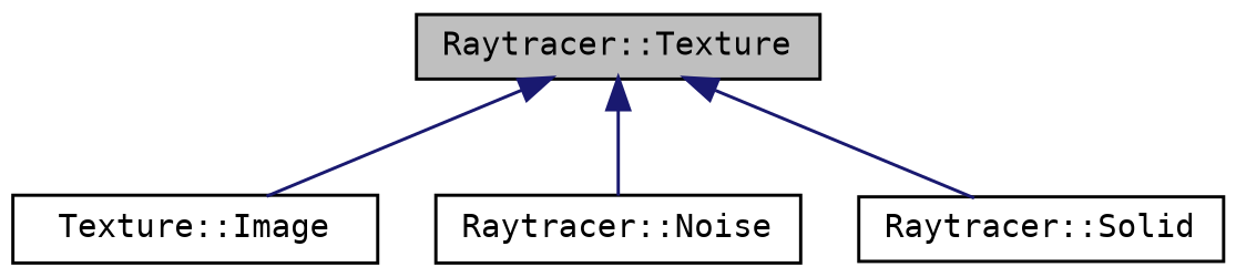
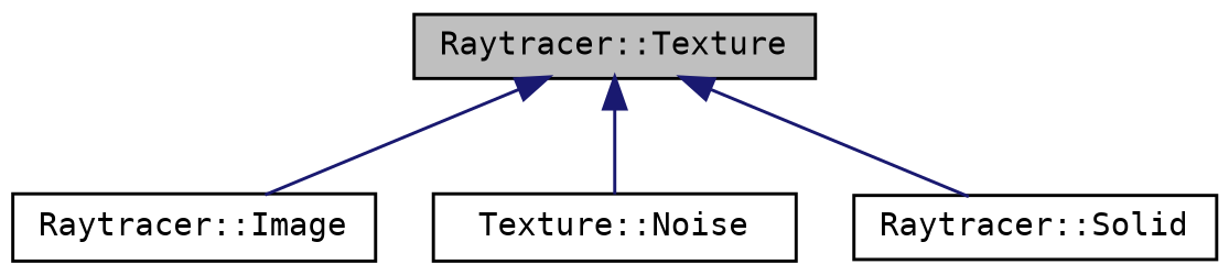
  digraph {
    fontname="DejaVu Sans Mono"
    node [color=black fillcolor=white fontname="DejaVu Sans Mono" fontsize=10 shape=record style=filled]
    edge [color=midnightblue dir=back fontname="DejaVu Sans Mono" fontsize=10 labelfontname=Helvetica labelfontsize=10 style=solid]
    n1 [fillcolor=grey75 fontcolor=black height=0.2 label="Raytracer::Texture" width=0.4]
-   n2 [height=0.2 label="Texture::Image" width=0.4]
-   n3 [height=0.2 label="Raytracer::Noise" width=0.4]
+   n2 [height=0.2 label="Raytracer::Image" width=0.4]
+   n3 [height=0.2 label="Texture::Noise" width=0.4]
    n4 [height=0.2 label="Raytracer::Solid" width=0.4]
    n1 -> n2
    n1 -> n3
    n1 -> n4
  }
